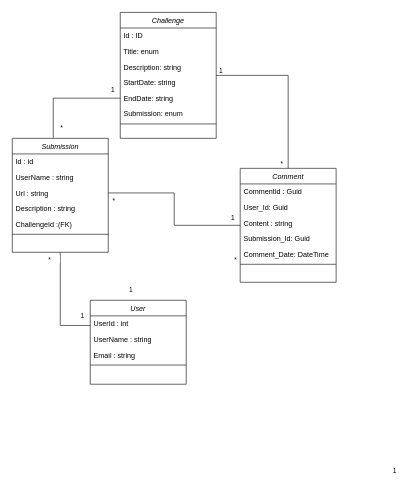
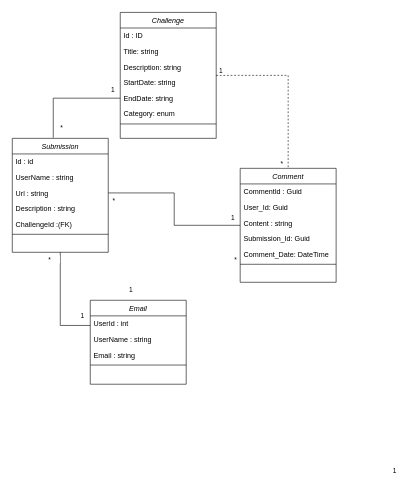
  <mxCell id="0" />
  <mxCell id="1" parent="0" />
  <mxCell id="2" value="* &amp;nbsp;&amp;nbsp; &amp;nbsp; " style="edgeLabel;resizable=0;html=1;align=right;verticalAlign=bottom;" parent="1" connectable="0" vertex="1"><mxGeometry x="410.004" y="440.004" as="geometry" /></mxCell>
  <mxCell id="3" value="Challenge" style="swimlane;fontStyle=2;align=center;verticalAlign=top;childLayout=stackLayout;horizontal=1;startSize=26;horizontalStack=0;resizeParent=1;resizeLast=0;collapsible=1;marginBottom=0;rounded=0;shadow=0;strokeWidth=1;" parent="1" vertex="1"><mxGeometry x="200" y="20" width="160" height="210" as="geometry"><mxRectangle x="230" y="140" width="160" height="26" as="alternateBounds" /></mxGeometry></mxCell>
  <mxCell id="4" value="Id : ID" style="text;align=left;verticalAlign=top;spacingLeft=4;spacingRight=4;overflow=hidden;rotatable=0;points=[[0,0.5],[1,0.5]];portConstraint=eastwest;" parent="3" vertex="1"><mxGeometry y="26" width="160" height="26" as="geometry" /></mxCell>
- <mxCell id="5" value="Title: enum" style="text;align=left;verticalAlign=top;spacingLeft=4;spacingRight=4;overflow=hidden;rotatable=0;points=[[0,0.5],[1,0.5]];portConstraint=eastwest;rounded=0;shadow=0;html=0;" parent="3" vertex="1"><mxGeometry y="52" width="160" height="26" as="geometry" /></mxCell>
+ <mxCell id="5" value="Title: string" style="text;align=left;verticalAlign=top;spacingLeft=4;spacingRight=4;overflow=hidden;rotatable=0;points=[[0,0.5],[1,0.5]];portConstraint=eastwest;rounded=0;shadow=0;html=0;" parent="3" vertex="1"><mxGeometry y="52" width="160" height="26" as="geometry" /></mxCell>
  <mxCell id="6" value="Description: string" style="text;align=left;verticalAlign=top;spacingLeft=4;spacingRight=4;overflow=hidden;rotatable=0;points=[[0,0.5],[1,0.5]];portConstraint=eastwest;rounded=0;shadow=0;html=0;" parent="3" vertex="1"><mxGeometry y="78" width="160" height="26" as="geometry" /></mxCell>
  <mxCell id="7" value="StartDate: string" style="text;align=left;verticalAlign=top;spacingLeft=4;spacingRight=4;overflow=hidden;rotatable=0;points=[[0,0.5],[1,0.5]];portConstraint=eastwest;" parent="3" vertex="1"><mxGeometry y="104" width="160" height="26" as="geometry" /></mxCell>
  <mxCell id="8" value="EndDate: string" style="text;align=left;verticalAlign=top;spacingLeft=4;spacingRight=4;overflow=hidden;rotatable=0;points=[[0,0.5],[1,0.5]];portConstraint=eastwest;rounded=0;shadow=0;html=0;" parent="3" vertex="1"><mxGeometry y="130" width="160" height="26" as="geometry" /></mxCell>
- <mxCell id="9" value="Submission: enum" style="text;align=left;verticalAlign=top;spacingLeft=4;spacingRight=4;overflow=hidden;rotatable=0;points=[[0,0.5],[1,0.5]];portConstraint=eastwest;rounded=0;shadow=0;html=0;" parent="3" vertex="1"><mxGeometry y="156" width="160" height="26" as="geometry" /></mxCell>
+ <mxCell id="9" value="Category: enum" style="text;align=left;verticalAlign=top;spacingLeft=4;spacingRight=4;overflow=hidden;rotatable=0;points=[[0,0.5],[1,0.5]];portConstraint=eastwest;rounded=0;shadow=0;html=0;" parent="3" vertex="1"><mxGeometry y="156" width="160" height="26" as="geometry" /></mxCell>
  <mxCell id="10" value="" style="line;strokeWidth=1;fillColor=none;align=left;verticalAlign=middle;spacingTop=-1;spacingLeft=3;spacingRight=3;rotatable=0;labelPosition=right;points=[];portConstraint=eastwest;strokeColor=inherit;" parent="3" vertex="1"><mxGeometry y="182" width="160" height="8" as="geometry" /></mxCell>
- <mxCell id="11" value="User" style="swimlane;fontStyle=2;align=center;verticalAlign=top;childLayout=stackLayout;horizontal=1;startSize=26;horizontalStack=0;resizeParent=1;resizeLast=0;collapsible=1;marginBottom=0;rounded=0;shadow=0;strokeWidth=1;" parent="1" vertex="1"><mxGeometry x="150" y="500" width="160" height="140" as="geometry"><mxRectangle x="230" y="140" width="160" height="26" as="alternateBounds" /></mxGeometry></mxCell>
+ <mxCell id="11" value="Email" style="swimlane;fontStyle=2;align=center;verticalAlign=top;childLayout=stackLayout;horizontal=1;startSize=26;horizontalStack=0;resizeParent=1;resizeLast=0;collapsible=1;marginBottom=0;rounded=0;shadow=0;strokeWidth=1;" parent="1" vertex="1"><mxGeometry x="150" y="500" width="160" height="140" as="geometry"><mxRectangle x="230" y="140" width="160" height="26" as="alternateBounds" /></mxGeometry></mxCell>
  <mxCell id="12" value="UserId : int" style="text;align=left;verticalAlign=top;spacingLeft=4;spacingRight=4;overflow=hidden;rotatable=0;points=[[0,0.5],[1,0.5]];portConstraint=eastwest;" parent="11" vertex="1"><mxGeometry y="26" width="160" height="26" as="geometry" /></mxCell>
  <mxCell id="13" value="UserName : string" style="text;align=left;verticalAlign=top;spacingLeft=4;spacingRight=4;overflow=hidden;rotatable=0;points=[[0,0.5],[1,0.5]];portConstraint=eastwest;" parent="11" vertex="1"><mxGeometry y="52" width="160" height="26" as="geometry" /></mxCell>
  <mxCell id="14" value="Email : string" style="text;align=left;verticalAlign=top;spacingLeft=4;spacingRight=4;overflow=hidden;rotatable=0;points=[[0,0.5],[1,0.5]];portConstraint=eastwest;rounded=0;shadow=0;html=0;" parent="11" vertex="1"><mxGeometry y="78" width="160" height="26" as="geometry" /></mxCell>
  <mxCell id="15" value="" style="line;strokeWidth=1;fillColor=none;align=left;verticalAlign=middle;spacingTop=-1;spacingLeft=3;spacingRight=3;rotatable=0;labelPosition=right;points=[];portConstraint=eastwest;strokeColor=inherit;" parent="11" vertex="1"><mxGeometry y="104" width="160" height="8" as="geometry" /></mxCell>
  <mxCell id="16" value="Submission" style="swimlane;fontStyle=2;align=center;verticalAlign=top;childLayout=stackLayout;horizontal=1;startSize=26;horizontalStack=0;resizeParent=1;resizeLast=0;collapsible=1;marginBottom=0;rounded=0;shadow=0;strokeWidth=1;" parent="1" vertex="1"><mxGeometry x="20" y="230" width="160" height="190" as="geometry"><mxRectangle x="230" y="140" width="160" height="26" as="alternateBounds" /></mxGeometry></mxCell>
  <mxCell id="17" value="Id : id" style="text;align=left;verticalAlign=top;spacingLeft=4;spacingRight=4;overflow=hidden;rotatable=0;points=[[0,0.5],[1,0.5]];portConstraint=eastwest;" parent="16" vertex="1"><mxGeometry y="26" width="160" height="26" as="geometry" /></mxCell>
  <mxCell id="18" value="UserName : string" style="text;align=left;verticalAlign=top;spacingLeft=4;spacingRight=4;overflow=hidden;rotatable=0;points=[[0,0.5],[1,0.5]];portConstraint=eastwest;rounded=0;shadow=0;html=0;" parent="16" vertex="1"><mxGeometry y="52" width="160" height="26" as="geometry" /></mxCell>
  <mxCell id="19" value="Url : string" style="text;align=left;verticalAlign=top;spacingLeft=4;spacingRight=4;overflow=hidden;rotatable=0;points=[[0,0.5],[1,0.5]];portConstraint=eastwest;rounded=0;shadow=0;html=0;" parent="16" vertex="1"><mxGeometry y="78" width="160" height="26" as="geometry" /></mxCell>
  <mxCell id="20" value="Description : string" style="text;align=left;verticalAlign=top;spacingLeft=4;spacingRight=4;overflow=hidden;rotatable=0;points=[[0,0.5],[1,0.5]];portConstraint=eastwest;rounded=0;shadow=0;html=0;" parent="16" vertex="1"><mxGeometry y="104" width="160" height="26" as="geometry" /></mxCell>
  <mxCell id="21" value="ChallengeId :(FK)" style="text;align=left;verticalAlign=top;spacingLeft=4;spacingRight=4;overflow=hidden;rotatable=0;points=[[0,0.5],[1,0.5]];portConstraint=eastwest;rounded=0;shadow=0;html=0;" parent="16" vertex="1"><mxGeometry y="130" width="160" height="26" as="geometry" /></mxCell>
  <mxCell id="22" value="" style="line;strokeWidth=1;fillColor=none;align=left;verticalAlign=middle;spacingTop=-1;spacingLeft=3;spacingRight=3;rotatable=0;labelPosition=right;points=[];portConstraint=eastwest;strokeColor=inherit;" parent="16" vertex="1"><mxGeometry y="156" width="160" height="8" as="geometry" /></mxCell>
  <mxCell id="23" value="Comment" style="swimlane;fontStyle=2;align=center;verticalAlign=top;childLayout=stackLayout;horizontal=1;startSize=26;horizontalStack=0;resizeParent=1;resizeLast=0;collapsible=1;marginBottom=0;rounded=0;shadow=0;strokeWidth=1;" parent="1" vertex="1"><mxGeometry x="400" y="280" width="160" height="190" as="geometry"><mxRectangle x="230" y="140" width="160" height="26" as="alternateBounds" /></mxGeometry></mxCell>
  <mxCell id="24" value="CommentId : Guid" style="text;align=left;verticalAlign=top;spacingLeft=4;spacingRight=4;overflow=hidden;rotatable=0;points=[[0,0.5],[1,0.5]];portConstraint=eastwest;" parent="23" vertex="1"><mxGeometry y="26" width="160" height="26" as="geometry" /></mxCell>
  <mxCell id="25" value="User_Id: Guid " style="text;align=left;verticalAlign=top;spacingLeft=4;spacingRight=4;overflow=hidden;rotatable=0;points=[[0,0.5],[1,0.5]];portConstraint=eastwest;rounded=0;shadow=0;html=0;" parent="23" vertex="1"><mxGeometry y="52" width="160" height="26" as="geometry" /></mxCell>
  <mxCell id="26" value="Content : string" style="text;align=left;verticalAlign=top;spacingLeft=4;spacingRight=4;overflow=hidden;rotatable=0;points=[[0,0.5],[1,0.5]];portConstraint=eastwest;rounded=0;shadow=0;html=0;" parent="23" vertex="1"><mxGeometry y="78" width="160" height="26" as="geometry" /></mxCell>
  <mxCell id="27" value="Submission_Id: Guid" style="text;align=left;verticalAlign=top;spacingLeft=4;spacingRight=4;overflow=hidden;rotatable=0;points=[[0,0.5],[1,0.5]];portConstraint=eastwest;" parent="23" vertex="1"><mxGeometry y="104" width="160" height="26" as="geometry" /></mxCell>
  <mxCell id="28" value="Comment_Date: DateTime" style="text;align=left;verticalAlign=top;spacingLeft=4;spacingRight=4;overflow=hidden;rotatable=0;points=[[0,0.5],[1,0.5]];portConstraint=eastwest;rounded=0;shadow=0;html=0;" parent="23" vertex="1"><mxGeometry y="130" width="160" height="26" as="geometry" /></mxCell>
  <mxCell id="29" value="" style="line;strokeWidth=1;fillColor=none;align=left;verticalAlign=middle;spacingTop=-1;spacingLeft=3;spacingRight=3;rotatable=0;labelPosition=right;points=[];portConstraint=eastwest;strokeColor=inherit;" parent="23" vertex="1"><mxGeometry y="156" width="160" height="8" as="geometry" /></mxCell>
- <mxCell id="30" value="" style="endArrow=none;html=1;edgeStyle=orthogonalEdgeStyle;rounded=0;" parent="1" source="3" target="23" edge="1"><mxGeometry relative="1" as="geometry"><mxPoint x="360" y="249.034" as="sourcePoint" /><mxPoint x="495" y="470" as="targetPoint" /></mxGeometry></mxCell>
+ <mxCell id="30" value="" style="endArrow=none;html=1;edgeStyle=orthogonalEdgeStyle;rounded=0;dashed=1;" parent="1" source="3" target="23" edge="1"><mxGeometry relative="1" as="geometry"><mxPoint x="360" y="249.034" as="sourcePoint" /><mxPoint x="495" y="470" as="targetPoint" /></mxGeometry></mxCell>
  <mxCell id="31" value="&amp;nbsp;1" style="edgeLabel;resizable=0;html=1;align=left;verticalAlign=bottom;" parent="30" connectable="0" vertex="1"><mxGeometry x="-1" relative="1" as="geometry" /></mxCell>
  <mxCell id="32" value="*&amp;nbsp; " style="edgeLabel;resizable=0;html=1;align=right;verticalAlign=bottom;" parent="30" connectable="0" vertex="1"><mxGeometry x="1" relative="1" as="geometry"><mxPoint x="-5" as="offset" /></mxGeometry></mxCell>
  <mxCell id="33" value="" style="endArrow=none;html=1;edgeStyle=orthogonalEdgeStyle;rounded=0;" parent="1" source="23" target="19" edge="1"><mxGeometry relative="1" as="geometry"><mxPoint x="290" y="390" as="sourcePoint" /><mxPoint x="150" y="340" as="targetPoint" /></mxGeometry></mxCell>
  <mxCell id="34" value="&amp;nbsp;1" style="edgeLabel;resizable=0;html=1;align=left;verticalAlign=bottom;" parent="33" connectable="0" vertex="1"><mxGeometry x="-1" relative="1" as="geometry"><mxPoint x="-20" y="-5" as="offset" /></mxGeometry></mxCell>
  <mxCell id="35" value="* &amp;nbsp;&amp;nbsp; &amp;nbsp; " style="edgeLabel;resizable=0;html=1;align=right;verticalAlign=bottom;" parent="33" connectable="0" vertex="1"><mxGeometry x="1" relative="1" as="geometry"><mxPoint x="27" y="21" as="offset" /></mxGeometry></mxCell>
  <mxCell id="36" value="&amp;nbsp;1" style="edgeLabel;resizable=0;html=1;align=left;verticalAlign=bottom;" parent="1" connectable="0" vertex="1"><mxGeometry x="650" y="793" as="geometry" /></mxCell>
  <mxCell id="37" value="1" style="edgeLabel;html=1;align=center;verticalAlign=middle;resizable=0;points=[];" parent="1" vertex="1" connectable="0"><mxGeometry x="129.997" y="490" as="geometry"><mxPoint x="7" y="35" as="offset" /></mxGeometry></mxCell>
  <mxCell id="38" value="" style="endArrow=none;html=1;rounded=0;" parent="1" edge="1" target="16"><mxGeometry width="50" height="50" relative="1" as="geometry"><mxPoint x="150" y="542" as="sourcePoint" /><mxPoint x="-30" y="430" as="targetPoint" /><Array as="points"><mxPoint x="100" y="542" /></Array></mxGeometry></mxCell>
  <mxCell id="39" value="" style="endArrow=none;html=1;edgeStyle=orthogonalEdgeStyle;rounded=0;exitX=0;exitY=0.5;exitDx=0;exitDy=0;entryX=0.427;entryY=-0.005;entryDx=0;entryDy=0;entryPerimeter=0;" parent="1" source="8" target="16" edge="1"><mxGeometry relative="1" as="geometry"><mxPoint x="470" y="379" as="sourcePoint" /><mxPoint x="30" y="230" as="targetPoint" /></mxGeometry></mxCell>
  <mxCell id="40" value="&amp;nbsp;1" style="edgeLabel;resizable=0;html=1;align=left;verticalAlign=bottom;" parent="39" connectable="0" vertex="1"><mxGeometry x="-1" relative="1" as="geometry"><mxPoint x="-20" y="-5" as="offset" /></mxGeometry></mxCell>
  <mxCell id="41" value="* &amp;nbsp;&amp;nbsp; &amp;nbsp; " style="edgeLabel;resizable=0;html=1;align=right;verticalAlign=bottom;" parent="39" connectable="0" vertex="1"><mxGeometry x="1" relative="1" as="geometry"><mxPoint x="32" y="-9" as="offset" /></mxGeometry></mxCell>
  <mxCell id="42" value="&amp;nbsp;1" style="edgeLabel;resizable=0;html=1;align=left;verticalAlign=bottom;" parent="1" connectable="0" vertex="1"><mxGeometry x="210" y="490.004" as="geometry" /></mxCell>
  <mxCell id="43" value="* &amp;nbsp;&amp;nbsp; &amp;nbsp; " style="edgeLabel;resizable=0;html=1;align=right;verticalAlign=bottom;" parent="1" connectable="0" vertex="1"><mxGeometry x="100.004" y="440.004" as="geometry" /></mxCell>
